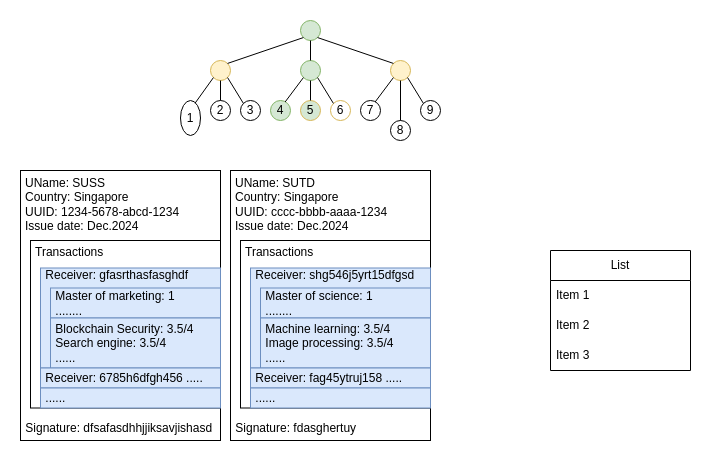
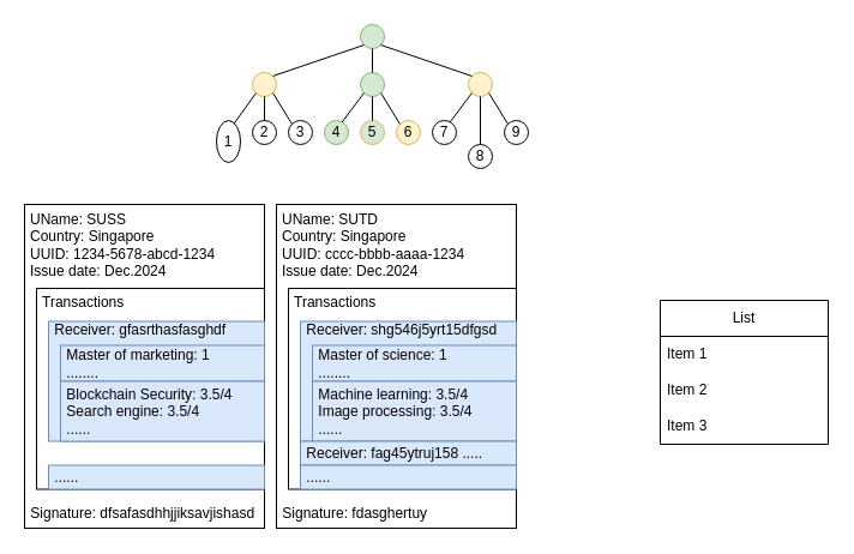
  <mxCell id="0" />
  <mxCell id="1" parent="0" />
  <mxCell id="2" value="1" style="ellipse;whiteSpace=wrap;html=1;" parent="1" vertex="1"><mxGeometry x="180" y="100" width="20" height="35" as="geometry" /></mxCell>
  <mxCell id="3" value="2" style="ellipse;whiteSpace=wrap;html=1;" parent="1" vertex="1"><mxGeometry x="210" y="100" width="20" height="20" as="geometry" /></mxCell>
  <mxCell id="4" value="3" style="ellipse;whiteSpace=wrap;html=1;" parent="1" vertex="1"><mxGeometry x="240" y="100" width="20" height="20" as="geometry" /></mxCell>
  <mxCell id="5" value="" style="ellipse;whiteSpace=wrap;html=1;fillColor=#fff2cc;strokeColor=#d6b656;" parent="1" vertex="1"><mxGeometry x="210" y="60" width="20" height="20" as="geometry" /></mxCell>
  <mxCell id="6" value="" style="endArrow=none;html=1;rounded=0;exitX=0.729;exitY=0.076;exitDx=0;exitDy=0;entryX=0;entryY=1;entryDx=0;entryDy=0;exitPerimeter=0;" parent="1" source="2" target="5" edge="1"><mxGeometry width="50" height="50" relative="1" as="geometry"><mxPoint x="260" y="120" as="sourcePoint" /><mxPoint x="310" y="70" as="targetPoint" /></mxGeometry></mxCell>
  <mxCell id="7" value="" style="endArrow=none;html=1;rounded=0;exitX=0.5;exitY=0;exitDx=0;exitDy=0;entryX=0.5;entryY=1;entryDx=0;entryDy=0;" parent="1" source="3" target="5" edge="1"><mxGeometry width="50" height="50" relative="1" as="geometry"><mxPoint x="204" y="112" as="sourcePoint" /><mxPoint x="223" y="87" as="targetPoint" /></mxGeometry></mxCell>
  <mxCell id="8" value="" style="endArrow=none;html=1;rounded=0;exitX=0;exitY=0;exitDx=0;exitDy=0;entryX=1;entryY=1;entryDx=0;entryDy=0;" parent="1" source="4" target="5" edge="1"><mxGeometry width="50" height="50" relative="1" as="geometry"><mxPoint x="230" y="110" as="sourcePoint" /><mxPoint x="230" y="90" as="targetPoint" /></mxGeometry></mxCell>
  <mxCell id="9" value="4" style="ellipse;whiteSpace=wrap;html=1;fillColor=#d5e8d4;strokeColor=#82b366;" parent="1" vertex="1"><mxGeometry x="270" y="100" width="20" height="20" as="geometry" /></mxCell>
  <mxCell id="10" value="5" style="ellipse;whiteSpace=wrap;html=1;fillColor=#d5e8d4;strokeColor=#d6b656;" parent="1" vertex="1"><mxGeometry x="300" y="100" width="20" height="20" as="geometry" /></mxCell>
- <mxCell id="11" value="6" style="ellipse;whiteSpace=wrap;html=1;fillColor=#ffffff;strokeColor=#d6b656;" parent="1" vertex="1"><mxGeometry x="330" y="100" width="20" height="20" as="geometry" /></mxCell>
+ <mxCell id="11" value="6" style="ellipse;whiteSpace=wrap;html=1;fillColor=#fff2cc;strokeColor=#d6b656;" parent="1" vertex="1"><mxGeometry x="330" y="100" width="20" height="20" as="geometry" /></mxCell>
  <mxCell id="12" value="" style="ellipse;whiteSpace=wrap;html=1;fillColor=#d5e8d4;strokeColor=#82b366;" parent="1" vertex="1"><mxGeometry x="300" y="60" width="20" height="20" as="geometry" /></mxCell>
  <mxCell id="13" value="" style="endArrow=none;html=1;rounded=0;exitX=0.729;exitY=0.076;exitDx=0;exitDy=0;entryX=0;entryY=1;entryDx=0;entryDy=0;exitPerimeter=0;" parent="1" source="9" target="12" edge="1"><mxGeometry width="50" height="50" relative="1" as="geometry"><mxPoint x="350" y="120" as="sourcePoint" /><mxPoint x="400" y="70" as="targetPoint" /></mxGeometry></mxCell>
  <mxCell id="14" value="" style="endArrow=none;html=1;rounded=0;exitX=0.5;exitY=0;exitDx=0;exitDy=0;entryX=0.5;entryY=1;entryDx=0;entryDy=0;" parent="1" source="10" target="12" edge="1"><mxGeometry width="50" height="50" relative="1" as="geometry"><mxPoint x="294" y="112" as="sourcePoint" /><mxPoint x="313" y="87" as="targetPoint" /></mxGeometry></mxCell>
  <mxCell id="15" value="" style="endArrow=none;html=1;rounded=0;exitX=0;exitY=0;exitDx=0;exitDy=0;entryX=1;entryY=1;entryDx=0;entryDy=0;" parent="1" source="11" target="12" edge="1"><mxGeometry width="50" height="50" relative="1" as="geometry"><mxPoint x="320" y="110" as="sourcePoint" /><mxPoint x="320" y="90" as="targetPoint" /></mxGeometry></mxCell>
  <mxCell id="16" value="7" style="ellipse;whiteSpace=wrap;html=1;" parent="1" vertex="1"><mxGeometry x="360" y="100" width="20" height="20" as="geometry" /></mxCell>
  <mxCell id="17" value="8" style="ellipse;whiteSpace=wrap;html=1;" parent="1" vertex="1"><mxGeometry x="390" y="120" width="20" height="20" as="geometry" /></mxCell>
  <mxCell id="18" value="9" style="ellipse;whiteSpace=wrap;html=1;" parent="1" vertex="1"><mxGeometry x="420" y="100" width="20" height="20" as="geometry" /></mxCell>
  <mxCell id="19" value="" style="ellipse;whiteSpace=wrap;html=1;fillColor=#fff2cc;strokeColor=#d6b656;" parent="1" vertex="1"><mxGeometry x="390" y="60" width="20" height="20" as="geometry" /></mxCell>
  <mxCell id="20" value="" style="endArrow=none;html=1;rounded=0;exitX=0.729;exitY=0.076;exitDx=0;exitDy=0;entryX=0;entryY=1;entryDx=0;entryDy=0;exitPerimeter=0;" parent="1" source="16" target="19" edge="1"><mxGeometry width="50" height="50" relative="1" as="geometry"><mxPoint x="440" y="120" as="sourcePoint" /><mxPoint x="490" y="70" as="targetPoint" /></mxGeometry></mxCell>
  <mxCell id="21" value="" style="endArrow=none;html=1;rounded=0;exitX=0.5;exitY=0;exitDx=0;exitDy=0;entryX=0.5;entryY=1;entryDx=0;entryDy=0;" parent="1" source="17" target="19" edge="1"><mxGeometry width="50" height="50" relative="1" as="geometry"><mxPoint x="384" y="112" as="sourcePoint" /><mxPoint x="403" y="87" as="targetPoint" /></mxGeometry></mxCell>
  <mxCell id="22" value="" style="endArrow=none;html=1;rounded=0;exitX=0;exitY=0;exitDx=0;exitDy=0;entryX=1;entryY=1;entryDx=0;entryDy=0;" parent="1" source="18" target="19" edge="1"><mxGeometry width="50" height="50" relative="1" as="geometry"><mxPoint x="410" y="110" as="sourcePoint" /><mxPoint x="410" y="90" as="targetPoint" /></mxGeometry></mxCell>
  <mxCell id="23" value="" style="ellipse;whiteSpace=wrap;html=1;fillColor=#d5e8d4;strokeColor=#82b366;" parent="1" vertex="1"><mxGeometry x="300" y="20" width="20" height="20" as="geometry" /></mxCell>
  <mxCell id="24" value="" style="endArrow=none;html=1;rounded=0;entryX=0.5;entryY=1;entryDx=0;entryDy=0;exitX=0.5;exitY=0;exitDx=0;exitDy=0;" parent="1" source="12" target="23" edge="1"><mxGeometry width="50" height="50" relative="1" as="geometry"><mxPoint x="260" y="50" as="sourcePoint" /><mxPoint x="310" y="0" as="targetPoint" /></mxGeometry></mxCell>
  <mxCell id="25" value="" style="endArrow=none;html=1;rounded=0;entryX=0;entryY=1;entryDx=0;entryDy=0;exitX=1;exitY=0;exitDx=0;exitDy=0;" parent="1" source="5" target="23" edge="1"><mxGeometry width="50" height="50" relative="1" as="geometry"><mxPoint x="240" y="60" as="sourcePoint" /><mxPoint x="320" y="50" as="targetPoint" /></mxGeometry></mxCell>
  <mxCell id="26" value="" style="endArrow=none;html=1;rounded=0;entryX=1;entryY=1;entryDx=0;entryDy=0;exitX=0;exitY=0;exitDx=0;exitDy=0;" parent="1" source="19" target="23" edge="1"><mxGeometry width="50" height="50" relative="1" as="geometry"><mxPoint x="237" y="73" as="sourcePoint" /><mxPoint x="313" y="47" as="targetPoint" /></mxGeometry></mxCell>
  <mxCell id="27" value="&lt;div style=&quot;text-align: justify; padding-left: 3px;&quot;&gt;&lt;span style=&quot;background-color: initial;&quot;&gt;UName: SUSS&lt;/span&gt;&lt;/div&gt;&lt;div style=&quot;text-align: justify; padding-left: 3px;&quot;&gt;&lt;span style=&quot;background-color: initial;&quot;&gt;Country: Singapore&lt;/span&gt;&lt;/div&gt;&lt;div style=&quot;text-align: justify; padding-left: 3px;&quot;&gt;&lt;span style=&quot;background-color: initial;&quot;&gt;UUID: 1234-5678-abcd-1234&lt;/span&gt;&lt;/div&gt;&lt;div style=&quot;text-align: justify; padding-left: 3px;&quot;&gt;Issue date: Dec.2024&lt;/div&gt;&lt;div style=&quot;text-align: justify;&quot;&gt;&lt;br&gt;&lt;/div&gt;&lt;div style=&quot;text-align: justify;&quot;&gt;&lt;br&gt;&lt;/div&gt;&lt;div style=&quot;text-align: justify;&quot;&gt;&lt;br&gt;&lt;/div&gt;&lt;div style=&quot;text-align: justify;&quot;&gt;&lt;br&gt;&lt;/div&gt;&lt;div style=&quot;text-align: justify;&quot;&gt;&lt;br&gt;&lt;/div&gt;&lt;div style=&quot;text-align: justify;&quot;&gt;&lt;br&gt;&lt;/div&gt;&lt;div style=&quot;text-align: justify;&quot;&gt;&lt;br&gt;&lt;/div&gt;&lt;div style=&quot;text-align: justify;&quot;&gt;&lt;br&gt;&lt;/div&gt;&lt;div style=&quot;text-align: justify;&quot;&gt;&lt;br&gt;&lt;/div&gt;&lt;div style=&quot;text-align: justify;&quot;&gt;&lt;br&gt;&lt;/div&gt;&lt;div style=&quot;text-align: justify;&quot;&gt;&lt;br&gt;&lt;/div&gt;&lt;div style=&quot;text-align: justify;&quot;&gt;&lt;br&gt;&lt;/div&gt;&lt;div style=&quot;text-align: justify;&quot;&gt;&lt;br&gt;&lt;/div&gt;&lt;div style=&quot;text-align: justify;&quot;&gt;&amp;nbsp;Signature: dfsafasdhhjjiksavjishasd&lt;/div&gt;" style="rounded=0;whiteSpace=wrap;html=1;align=left;" vertex="1" parent="1"><mxGeometry x="20" y="170" width="200" height="270" as="geometry" /></mxCell>
  <mxCell id="28" value="List" style="swimlane;fontStyle=0;childLayout=stackLayout;horizontal=1;startSize=30;horizontalStack=0;resizeParent=1;resizeParentMax=0;resizeLast=0;collapsible=1;marginBottom=0;whiteSpace=wrap;html=1;" vertex="1" parent="1"><mxGeometry x="550" y="250" width="140" height="120" as="geometry" /></mxCell>
  <mxCell id="29" value="Item 1" style="text;strokeColor=none;fillColor=none;align=left;verticalAlign=middle;spacingLeft=4;spacingRight=4;overflow=hidden;points=[[0,0.5],[1,0.5]];portConstraint=eastwest;rotatable=0;whiteSpace=wrap;html=1;" vertex="1" parent="28"><mxGeometry y="30" width="140" height="30" as="geometry" /></mxCell>
  <mxCell id="30" value="Item 2" style="text;strokeColor=none;fillColor=none;align=left;verticalAlign=middle;spacingLeft=4;spacingRight=4;overflow=hidden;points=[[0,0.5],[1,0.5]];portConstraint=eastwest;rotatable=0;whiteSpace=wrap;html=1;" vertex="1" parent="28"><mxGeometry y="60" width="140" height="30" as="geometry" /></mxCell>
  <mxCell id="31" value="Item 3" style="text;strokeColor=none;fillColor=none;align=left;verticalAlign=middle;spacingLeft=4;spacingRight=4;overflow=hidden;points=[[0,0.5],[1,0.5]];portConstraint=eastwest;rotatable=0;whiteSpace=wrap;html=1;" vertex="1" parent="28"><mxGeometry y="90" width="140" height="30" as="geometry" /></mxCell>
  <mxCell id="32" value="&lt;div style=&quot;text-align: justify; padding-left: 3px;&quot;&gt;&lt;span style=&quot;background-color: initial;&quot;&gt;Transactions&lt;/span&gt;&lt;/div&gt;&lt;div&gt;&lt;br&gt;&lt;/div&gt;&lt;div&gt;&lt;br&gt;&lt;/div&gt;&lt;div&gt;&lt;br&gt;&lt;/div&gt;&lt;div&gt;&lt;br&gt;&lt;/div&gt;&lt;div&gt;&lt;br&gt;&lt;/div&gt;&lt;div&gt;&lt;br&gt;&lt;/div&gt;&lt;div&gt;&lt;br&gt;&lt;/div&gt;&lt;div&gt;&lt;br&gt;&lt;/div&gt;&lt;div&gt;&lt;br&gt;&lt;/div&gt;&lt;div&gt;&amp;nbsp; &amp;nbsp; .....&lt;/div&gt;" style="rounded=0;whiteSpace=wrap;html=1;align=left;" vertex="1" parent="1"><mxGeometry x="30" y="240" width="190" height="167.5" as="geometry" /></mxCell>
  <mxCell id="33" value="&amp;nbsp;Receiver: gfasrthasfasghdf&lt;div&gt;&lt;br&gt;&lt;/div&gt;&lt;div&gt;&lt;br&gt;&lt;/div&gt;&lt;div&gt;&lt;br&gt;&lt;/div&gt;&lt;div&gt;&lt;br&gt;&lt;/div&gt;&lt;div&gt;&lt;br&gt;&lt;/div&gt;&lt;div&gt;&lt;br&gt;&lt;/div&gt;" style="rounded=0;whiteSpace=wrap;html=1;align=left;fillColor=#dae8fc;strokeColor=#6c8ebf;" vertex="1" parent="1"><mxGeometry x="40" y="267.5" width="180" height="100" as="geometry" /></mxCell>
  <mxCell id="34" value="&amp;nbsp;Master of marketing: 1&lt;div&gt;&amp;nbsp;........&lt;/div&gt;" style="rounded=0;whiteSpace=wrap;html=1;align=left;fillColor=#dae8fc;strokeColor=#6c8ebf;" vertex="1" parent="1"><mxGeometry x="50" y="287.5" width="170" height="30" as="geometry" /></mxCell>
  <mxCell id="35" value="&amp;nbsp;Blockchain Security: 3.5/4&lt;div&gt;&amp;nbsp;Search engine: 3.5/4&lt;/div&gt;&lt;div&gt;&amp;nbsp;......&lt;/div&gt;" style="rounded=0;whiteSpace=wrap;html=1;align=left;fillColor=#dae8fc;strokeColor=#6c8ebf;" vertex="1" parent="1"><mxGeometry x="50" y="317.5" width="170" height="50" as="geometry" /></mxCell>
- <mxCell id="36" value="&amp;nbsp;Receiver: 6785h6dfgh456 ....." style="rounded=0;whiteSpace=wrap;html=1;align=left;fillColor=#dae8fc;strokeColor=#6c8ebf;" vertex="1" parent="1"><mxGeometry x="40" y="367.5" width="180" height="20" as="geometry" /></mxCell>
  <mxCell id="37" value="&amp;nbsp;......" style="rounded=0;whiteSpace=wrap;html=1;align=left;fillColor=#dae8fc;strokeColor=#6c8ebf;" vertex="1" parent="1"><mxGeometry x="40" y="387.5" width="180" height="20" as="geometry" /></mxCell>
  <mxCell id="38" value="&lt;div style=&quot;text-align: justify; padding-left: 3px;&quot;&gt;&lt;span style=&quot;background-color: initial;&quot;&gt;UName: SUTD&lt;/span&gt;&lt;/div&gt;&lt;div style=&quot;text-align: justify; padding-left: 3px;&quot;&gt;&lt;span style=&quot;background-color: initial;&quot;&gt;Country: Singapore&lt;/span&gt;&lt;/div&gt;&lt;div style=&quot;text-align: justify; padding-left: 3px;&quot;&gt;&lt;span style=&quot;background-color: initial;&quot;&gt;UUID: cccc-bbbb-aaaa-1234&lt;/span&gt;&lt;/div&gt;&lt;div style=&quot;text-align: justify; padding-left: 3px;&quot;&gt;Issue date: Dec.2024&lt;/div&gt;&lt;div style=&quot;text-align: justify;&quot;&gt;&lt;br&gt;&lt;/div&gt;&lt;div style=&quot;text-align: justify;&quot;&gt;&lt;br&gt;&lt;/div&gt;&lt;div style=&quot;text-align: justify;&quot;&gt;&lt;br&gt;&lt;/div&gt;&lt;div style=&quot;text-align: justify;&quot;&gt;&lt;br&gt;&lt;/div&gt;&lt;div style=&quot;text-align: justify;&quot;&gt;&lt;br&gt;&lt;/div&gt;&lt;div style=&quot;text-align: justify;&quot;&gt;&lt;br&gt;&lt;/div&gt;&lt;div style=&quot;text-align: justify;&quot;&gt;&lt;br&gt;&lt;/div&gt;&lt;div style=&quot;text-align: justify;&quot;&gt;&lt;br&gt;&lt;/div&gt;&lt;div style=&quot;text-align: justify;&quot;&gt;&lt;br&gt;&lt;/div&gt;&lt;div style=&quot;text-align: justify;&quot;&gt;&lt;br&gt;&lt;/div&gt;&lt;div style=&quot;text-align: justify;&quot;&gt;&lt;br&gt;&lt;/div&gt;&lt;div style=&quot;text-align: justify;&quot;&gt;&lt;br&gt;&lt;/div&gt;&lt;div style=&quot;text-align: justify;&quot;&gt;&lt;br&gt;&lt;/div&gt;&lt;div style=&quot;text-align: justify;&quot;&gt;&amp;nbsp;Signature: fdasghertuy&lt;/div&gt;" style="rounded=0;whiteSpace=wrap;html=1;align=left;" vertex="1" parent="1"><mxGeometry x="230" y="170" width="200" height="270" as="geometry" /></mxCell>
  <mxCell id="39" value="&lt;div style=&quot;text-align: justify; padding-left: 3px;&quot;&gt;&lt;span style=&quot;background-color: initial;&quot;&gt;Transactions&lt;/span&gt;&lt;/div&gt;&lt;div&gt;&lt;br&gt;&lt;/div&gt;&lt;div&gt;&lt;br&gt;&lt;/div&gt;&lt;div&gt;&lt;br&gt;&lt;/div&gt;&lt;div&gt;&lt;br&gt;&lt;/div&gt;&lt;div&gt;&lt;br&gt;&lt;/div&gt;&lt;div&gt;&lt;br&gt;&lt;/div&gt;&lt;div&gt;&lt;br&gt;&lt;/div&gt;&lt;div&gt;&lt;br&gt;&lt;/div&gt;&lt;div&gt;&lt;br&gt;&lt;/div&gt;&lt;div&gt;&amp;nbsp; &amp;nbsp; .....&lt;/div&gt;" style="rounded=0;whiteSpace=wrap;html=1;align=left;" vertex="1" parent="1"><mxGeometry x="240" y="240" width="190" height="167.5" as="geometry" /></mxCell>
  <mxCell id="40" value="&amp;nbsp;Receiver: shg546j5yrt15dfgsd&lt;div&gt;&lt;br&gt;&lt;/div&gt;&lt;div&gt;&lt;br&gt;&lt;/div&gt;&lt;div&gt;&lt;br&gt;&lt;/div&gt;&lt;div&gt;&lt;br&gt;&lt;/div&gt;&lt;div&gt;&lt;br&gt;&lt;/div&gt;&lt;div&gt;&lt;br&gt;&lt;/div&gt;" style="rounded=0;whiteSpace=wrap;html=1;align=left;fillColor=#dae8fc;strokeColor=#6c8ebf;" vertex="1" parent="1"><mxGeometry x="250" y="267.5" width="180" height="100" as="geometry" /></mxCell>
  <mxCell id="41" value="&amp;nbsp;Master of science: 1&lt;div&gt;&amp;nbsp;........&lt;/div&gt;" style="rounded=0;whiteSpace=wrap;html=1;align=left;fillColor=#dae8fc;strokeColor=#6c8ebf;" vertex="1" parent="1"><mxGeometry x="260" y="287.5" width="170" height="30" as="geometry" /></mxCell>
  <mxCell id="42" value="&amp;nbsp;Machine learning: 3.5/4&lt;div&gt;&amp;nbsp;Image processing: 3.5/4&lt;/div&gt;&lt;div&gt;&amp;nbsp;......&lt;/div&gt;" style="rounded=0;whiteSpace=wrap;html=1;align=left;fillColor=#dae8fc;strokeColor=#6c8ebf;" vertex="1" parent="1"><mxGeometry x="260" y="317.5" width="170" height="50" as="geometry" /></mxCell>
  <mxCell id="43" value="&amp;nbsp;Receiver: fag45ytruj158 ....." style="rounded=0;whiteSpace=wrap;html=1;align=left;fillColor=#dae8fc;strokeColor=#6c8ebf;" vertex="1" parent="1"><mxGeometry x="250" y="367.5" width="180" height="20" as="geometry" /></mxCell>
  <mxCell id="44" value="&amp;nbsp;......" style="rounded=0;whiteSpace=wrap;html=1;align=left;fillColor=#dae8fc;strokeColor=#6c8ebf;" vertex="1" parent="1"><mxGeometry x="250" y="387.5" width="180" height="20" as="geometry" /></mxCell>
